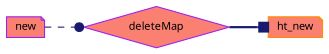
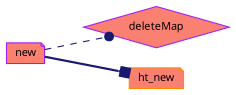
  digraph {
    rankdir=LR
    node [color=purple fillcolor=salmon fontname=Verdana fontsize=10 shape=note style=filled]
    edge [color=midnightblue fontname=Verdana fontsize=10 labelfontname=Verdana labelfontsize=10]
    n1 [fontcolor=black height=0.2 label=new width=0.4]
    n2 [height=0.2 label=deleteMap shape=diamond width=0.4]
    n3 [color=darkorange height=0.2 label=ht_new width=0.4]
    n1 -> n2 [arrowhead=dot style=dashed]
-   n2 -> n3 [arrowhead=box style=bold]
+   n1 -> n3 [arrowhead=box style=bold]
  }
